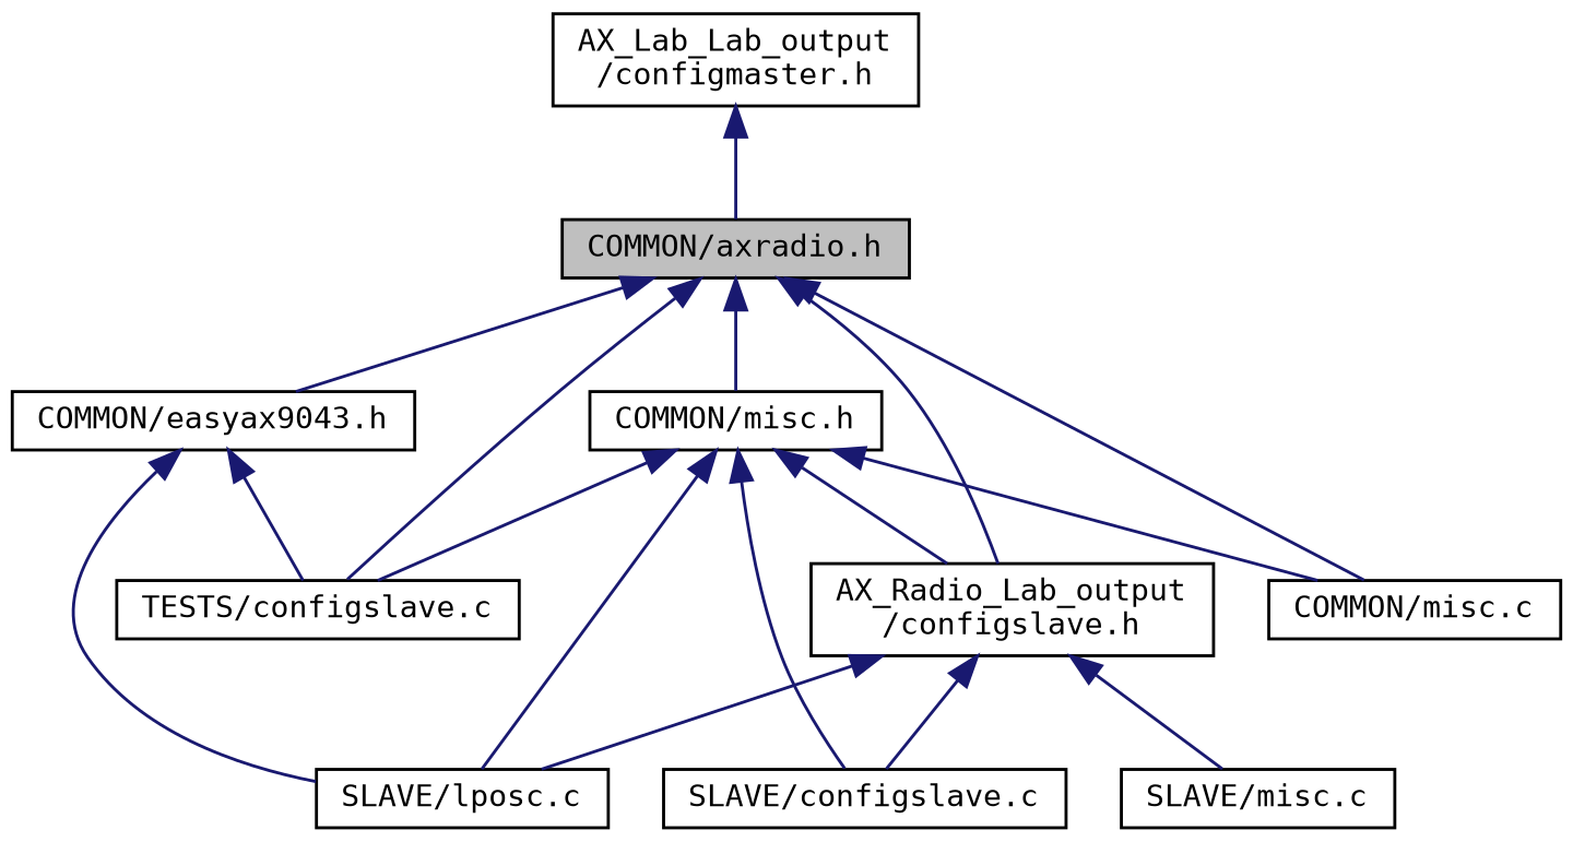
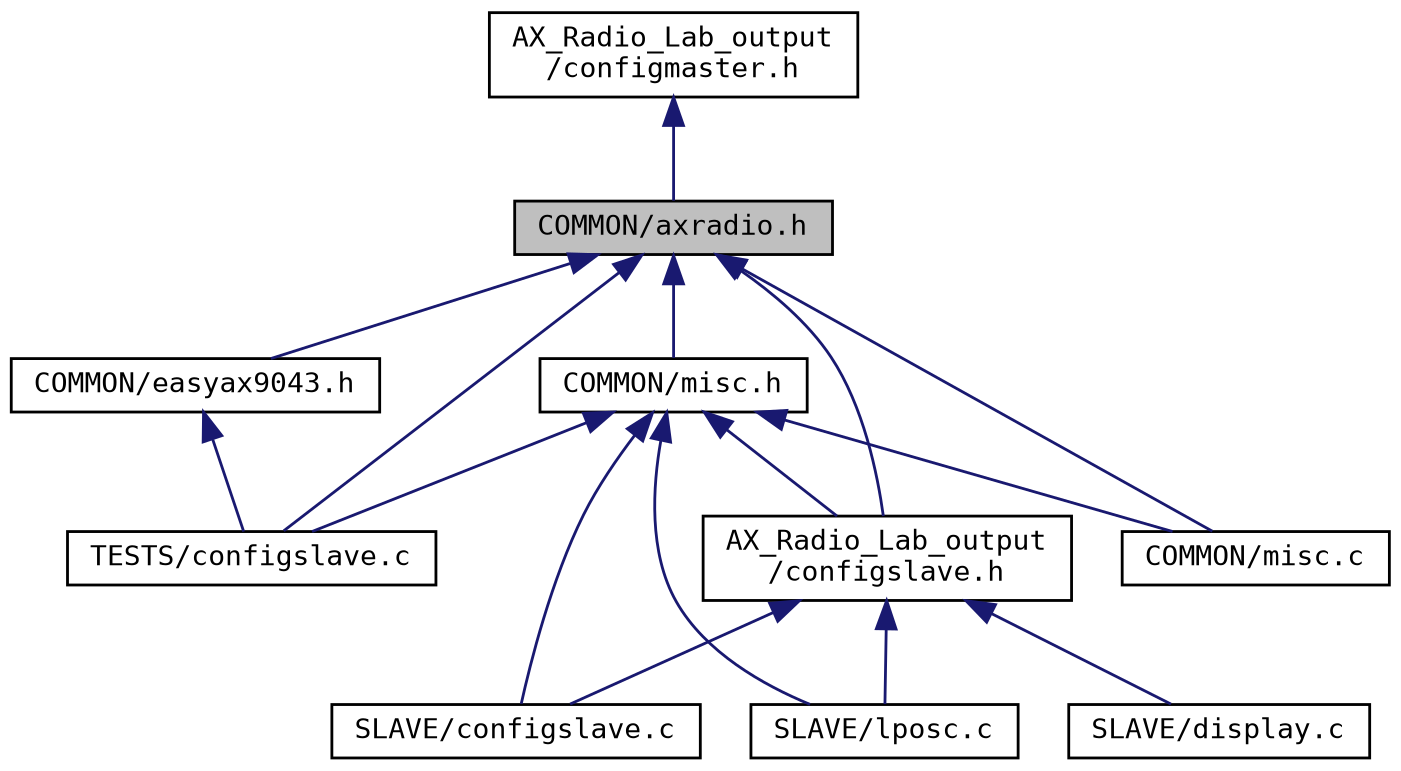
  digraph {
    fontname="DejaVu Sans Mono"
    node [color=black fillcolor=white fontname="DejaVu Sans Mono" fontsize=10 shape=record style=filled]
    edge [color=midnightblue dir=back fontname="DejaVu Sans Mono" fontsize=10 labelfontname=Helvetica labelfontsize=10 style=solid]
    n1 [fillcolor=grey75 fontcolor=black height=0.2 label="COMMON/axradio.h" width=0.4]
    n2 [height=0.2 label="COMMON/easyax9043.h" width=0.4]
    n3 [height=0.2 label="TESTS/configslave.c" width=0.4]
    n4 [height=0.2 label="AX_Radio_Lab_output\l/configslave.h" width=0.4]
    n5 [height=0.2 label="COMMON/misc.h" width=0.4]
    n6 [height=0.2 label="COMMON/misc.c" width=0.4]
    n7 [height=0.2 label="SLAVE/lposc.c" width=0.4]
-   n8 [height=0.2 label="AX_Lab_Lab_output\l/configmaster.h" width=0.4]
-   n9 [height=0.2 label="SLAVE/misc.c" width=0.4]
+   n8 [height=0.2 label="AX_Radio_Lab_output\l/configmaster.h" width=0.4]
+   n9 [height=0.2 label="SLAVE/display.c" width=0.4]
    n10 [height=0.2 label="SLAVE/configslave.c" width=0.4]
    n1 -> n2
    n1 -> n3
    n1 -> n4
    n1 -> n5
    n1 -> n6
    n2 -> n3
-   n2 -> n7
    n4 -> n7
    n4 -> n9
    n4 -> n10
    n5 -> n3
    n5 -> n4
    n5 -> n6
    n5 -> n7
    n5 -> n10
    n8 -> n1
  }
